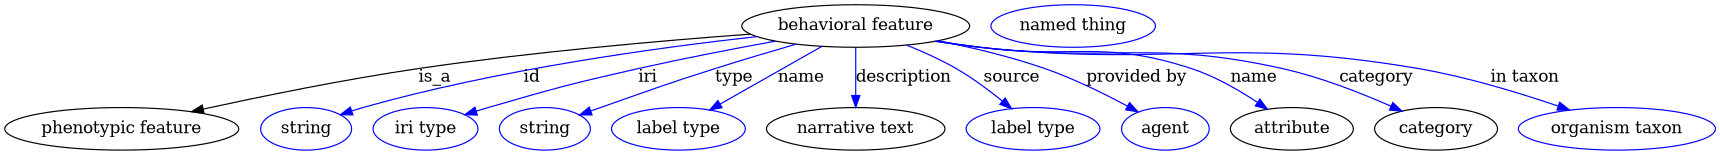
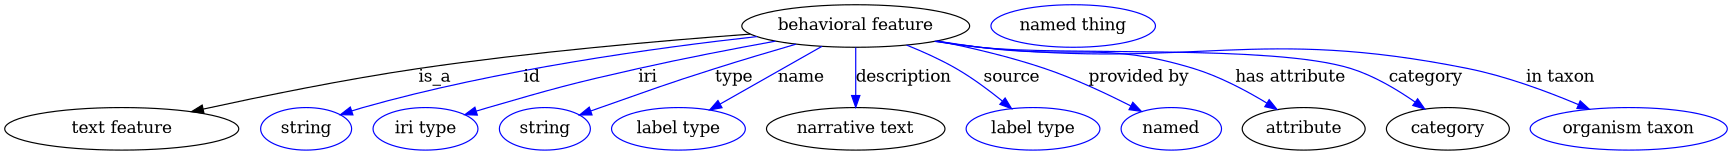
  digraph {
    node [color=blue]
    edge [color=blue style=solid]
    n1 [height=0.5 label="behavioral feature" width=2.672 color=""]
-   "phenotypic feature" [height=0.5 width=2.7442 color=""]
+   "phenotypic feature" [height=0.5 width=2.7442 label="text feature" color=""]
    n3 [height=0.5 label=string width=1.0652]
    n4 [height=0.5 label="iri type" width=1.2277]
    n5 [height=0.5 label=string width=1.0652]
    n6 [height=0.5 label="label type" width=1.5707]
    n7 [color=black height=0.5 label="narrative text" width=2.0943]
    n8 [height=0.5 label="label type" width=1.5707]
-   n9 [height=0.5 label=agent width=1.0291]
+   n9 [height=0.5 label=named width=1.0291]
    n10 [color=black height=0.5 label=attribute width=1.4443]
    category [height=0.5 width=1.4443 color=""]
    n12 [height=0.5 label="organism taxon" width=2.3109]
    n13 [height=0.5 label="named thing" width=1.9318]
    n1 -> "phenotypic feature" [label=is_a color="" style=""]
    n1 -> n3 [label=id]
    n1 -> n4 [label=iri]
    n1 -> n5 [label=type]
    n1 -> n6 [label=name]
    n1 -> n7 [label=description]
    n1 -> n8 [label=source]
    n1 -> n9 [label="provided by"]
-   n1 -> n10 [label=name]
+   n1 -> n10 [label="has attribute"]
    n1 -> category [label=category]
    n1 -> n12 [label="in taxon"]
  }
